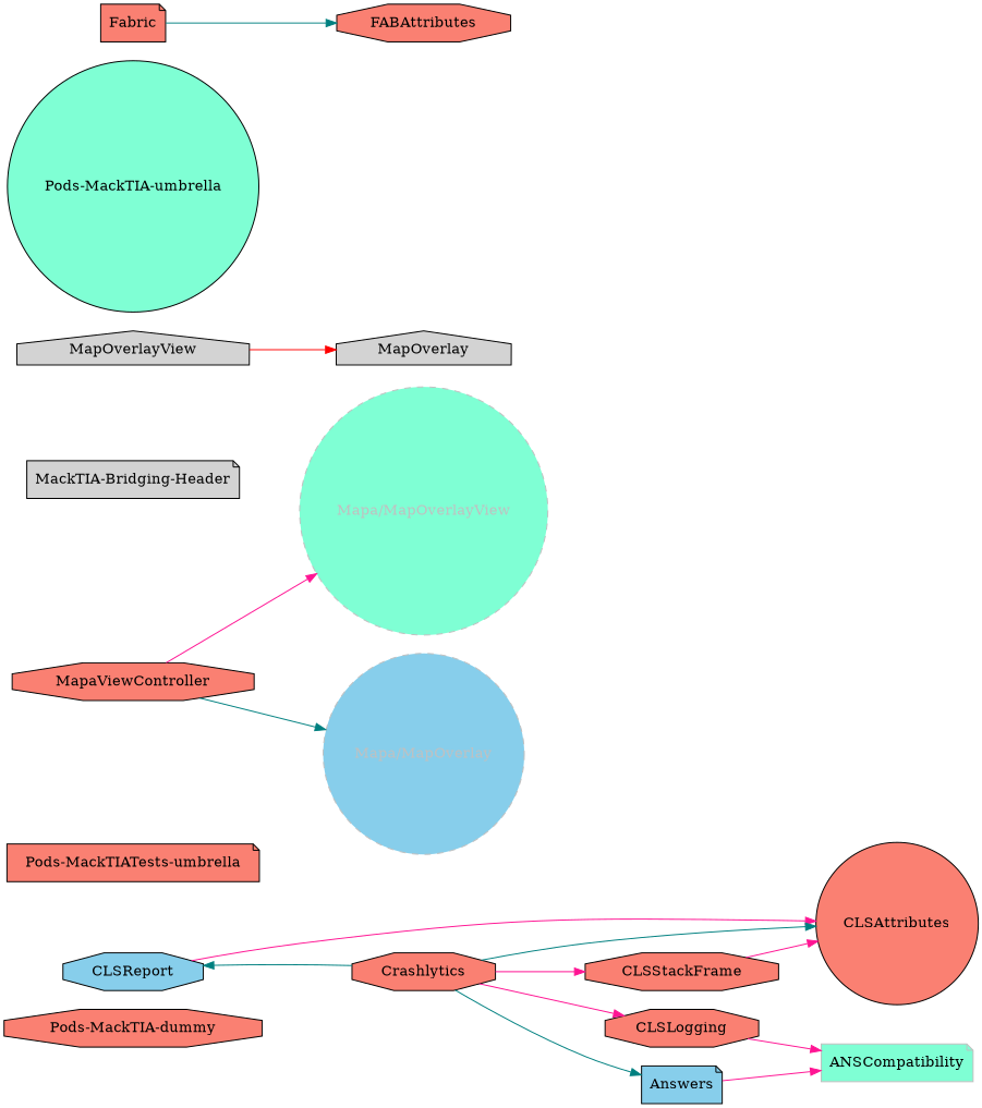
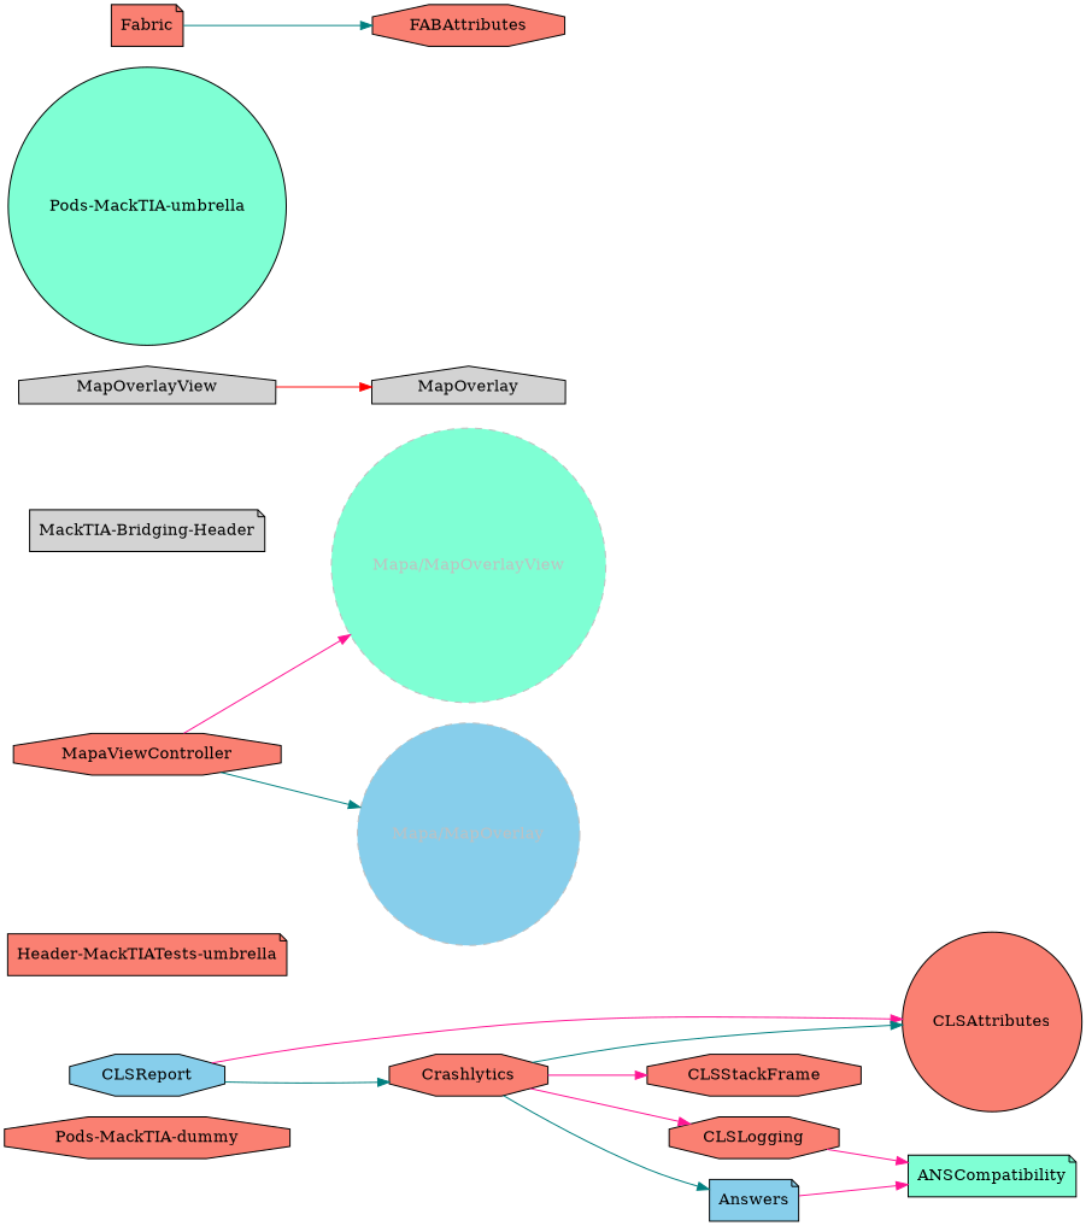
  digraph {
    rankdir=LR
    node [fillcolor=salmon shape=octagon style=filled]
    edge [color=deeppink]
    "Pods-MackTIA-dummy"
    CLSReport [fillcolor=skyblue]
    CLSAttributes [shape=circle]
    Crashlytics
    CLSLogging
    CLSStackFrame
    Answers [fillcolor=skyblue shape=note]
-   ANSCompatibility [fillcolor=aquamarine shape=note color=gray]
-   "Pods-MackTIATests-umbrella" [shape=note]
+   ANSCompatibility [fillcolor=aquamarine shape=note]
+   "Pods-MackTIATests-umbrella" [shape=note label="Header-MackTIATests-umbrella"]
    "Mapa/MapOverlayView" [color=gray fillcolor=aquamarine fontcolor=gray shape=circle style="dashed,filled"]
    MapaViewController
    "Mapa/MapOverlay" [color=gray fillcolor=skyblue fontcolor=gray shape=circle style="dashed,filled"]
    "MackTIA-Bridging-Header" [fillcolor=lightgrey shape=note]
    MapOverlayView [fillcolor=lightgrey shape=house]
    MapOverlay [fillcolor=lightgrey shape=house]
    "Pods-MackTIA-umbrella" [fillcolor=aquamarine shape=circle]
    Fabric [shape=note]
    FABAttributes
    CLSReport -> CLSAttributes
-   Crashlytics -> CLSReport [color=teal]
+   CLSReport -> Crashlytics [color=teal]
    Crashlytics -> CLSAttributes [color=teal]
    Crashlytics -> CLSLogging
    Crashlytics -> CLSStackFrame
    Crashlytics -> Answers [color=teal]
    CLSLogging -> ANSCompatibility
-   CLSStackFrame -> CLSAttributes
    Answers -> ANSCompatibility
    MapaViewController -> "Mapa/MapOverlayView"
    MapaViewController -> "Mapa/MapOverlay" [color=teal]
    MapOverlayView -> MapOverlay [color=red]
    Fabric -> FABAttributes [color=teal]
  }
